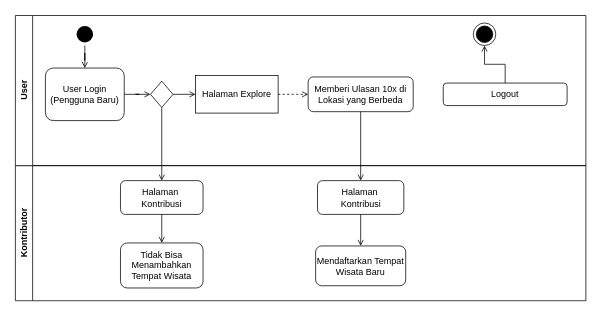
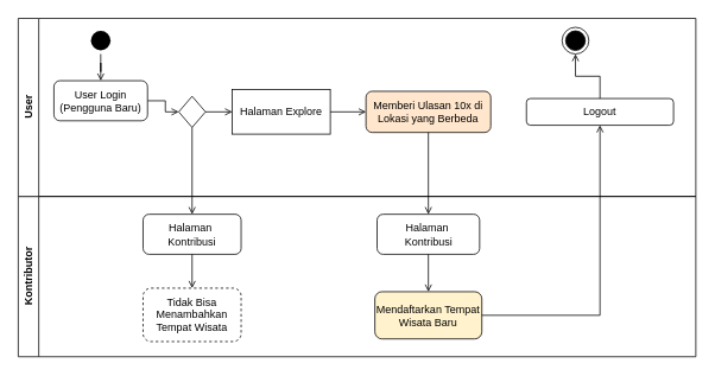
  <mxCell id="0" />
  <mxCell id="1" parent="0" />
  <mxCell id="2" value="Kontributor" style="swimlane;horizontal=0;whiteSpace=wrap;html=1;" vertex="1" parent="1"><mxGeometry x="20" y="220" width="760" height="180" as="geometry" /></mxCell>
- <mxCell id="3" value="Tidak Bisa Menambahkan Tempat Wisata" style="verticalAlign=middle;whiteSpace=wrap;rounded=1;" vertex="1" parent="2"><mxGeometry x="140" y="103" width="110" height="60" as="geometry" /></mxCell>
- <mxCell id="4" value="Mendaftarkan Tempat Wisata Baru" style="verticalAlign=middle;whiteSpace=wrap;rounded=1;" vertex="1" parent="2"><mxGeometry x="400" y="107" width="120" height="53" as="geometry" /></mxCell>
+ <mxCell id="3" value="Tidak Bisa Menambahkan Tempat Wisata" style="verticalAlign=middle;whiteSpace=wrap;rounded=1;dashed=1;" vertex="1" parent="2"><mxGeometry x="140" y="103" width="110" height="60" as="geometry" /></mxCell>
+ <mxCell id="4" value="Mendaftarkan Tempat Wisata Baru" style="verticalAlign=middle;whiteSpace=wrap;rounded=1;fillColor=#fff2cc;" vertex="1" parent="2"><mxGeometry x="400" y="107" width="120" height="53" as="geometry" /></mxCell>
  <mxCell id="5" value="Halaman &#10;Kontribusi" style="verticalAlign=middle;whiteSpace=wrap;rounded=1;" vertex="1" parent="2"><mxGeometry x="140" y="20" width="110" height="45" as="geometry" /></mxCell>
  <mxCell id="6" style="rounded=0;orthogonalLoop=1;jettySize=auto;html=1;entryX=0.5;entryY=0;entryDx=0;entryDy=0;endArrow=open;endFill=0;exitX=0.5;exitY=1;exitDx=0;exitDy=0;edgeStyle=orthogonalEdgeStyle;" edge="1" parent="2" source="5" target="3"><mxGeometry relative="1" as="geometry"><mxPoint x="205" y="-67" as="sourcePoint" /><mxPoint x="205" y="25" as="targetPoint" /></mxGeometry></mxCell>
  <mxCell id="7" value="Halaman &#10;Kontribusi" style="verticalAlign=middle;whiteSpace=wrap;rounded=1;" vertex="1" parent="2"><mxGeometry x="402.5" y="20" width="115" height="45" as="geometry" /></mxCell>
  <mxCell id="8" style="rounded=0;orthogonalLoop=1;jettySize=auto;html=1;entryX=0.5;entryY=0;entryDx=0;entryDy=0;endArrow=open;endFill=0;exitX=0.5;exitY=1;exitDx=0;exitDy=0;edgeStyle=orthogonalEdgeStyle;" edge="1" parent="2" source="7" target="4"><mxGeometry relative="1" as="geometry"><mxPoint x="470" y="-62" as="sourcePoint" /><mxPoint x="470" y="30" as="targetPoint" /></mxGeometry></mxCell>
  <mxCell id="9" value="User" style="swimlane;horizontal=0;whiteSpace=wrap;html=1;" vertex="1" parent="1"><mxGeometry x="20" y="20" width="760" height="200" as="geometry" /></mxCell>
  <mxCell id="10" style="edgeStyle=orthogonalEdgeStyle;rounded=0;orthogonalLoop=1;jettySize=auto;html=1;endArrow=open;endFill=0;" edge="1" parent="9" source="11" target="13"><mxGeometry relative="1" as="geometry" /></mxCell>
  <mxCell id="11" value="" style="ellipse;shape=startState;fillColor=#000000;strokeColor=none;" vertex="1" parent="9"><mxGeometry x="77.5" y="10" width="30" height="30" as="geometry" /></mxCell>
  <mxCell id="12" style="edgeStyle=orthogonalEdgeStyle;rounded=0;orthogonalLoop=1;jettySize=auto;html=1;entryX=0;entryY=0.5;entryDx=0;entryDy=0;endArrow=open;endFill=0;" edge="1" parent="9" source="13" target="14"><mxGeometry relative="1" as="geometry" /></mxCell>
- <mxCell id="13" value="User Login&#10;(Pengguna Baru)" style="verticalAlign=middle;whiteSpace=wrap;rounded=1;" vertex="1" parent="9"><mxGeometry x="40" y="70" width="105" height="70" as="geometry" /></mxCell>
+ <mxCell id="13" value="User Login&#10;(Pengguna Baru)" style="verticalAlign=middle;whiteSpace=wrap;rounded=1;" vertex="1" parent="9"><mxGeometry x="40" y="70" width="105" height="45" as="geometry" /></mxCell>
  <mxCell id="14" value="" style="rhombus;whiteSpace=wrap;html=1;shadow=0;fillStyle=hatch;" vertex="1" parent="9"><mxGeometry x="180" y="87.5" width="30" height="35" as="geometry" /></mxCell>
  <mxCell id="15" value="Halaman Explore" style="verticalAlign=middle;whiteSpace=wrap;rounded=0;" vertex="1" parent="9"><mxGeometry x="240" y="80" width="110" height="50" as="geometry" /></mxCell>
  <mxCell id="16" style="rounded=0;orthogonalLoop=1;jettySize=auto;html=1;entryX=0;entryY=0.5;entryDx=0;entryDy=0;endArrow=open;endFill=0;exitX=1;exitY=0.5;exitDx=0;exitDy=0;" edge="1" parent="9" source="14" target="15"><mxGeometry relative="1" as="geometry"><mxPoint x="253" y="107" as="sourcePoint" /><mxPoint x="300" y="55" as="targetPoint" /></mxGeometry></mxCell>
- <mxCell id="17" value="Memberi Ulasan 10x di Lokasi yang Berbeda" style="verticalAlign=middle;whiteSpace=wrap;rounded=1;" vertex="1" parent="9"><mxGeometry x="390" y="81.88" width="140" height="46.25" as="geometry" /></mxCell>
- <mxCell id="18" style="rounded=0;orthogonalLoop=1;jettySize=auto;html=1;entryX=0;entryY=0.5;entryDx=0;entryDy=0;endArrow=open;endFill=0;exitX=1;exitY=0.5;exitDx=0;exitDy=0;dashed=1;" edge="1" parent="9" source="15" target="17"><mxGeometry relative="1" as="geometry"><mxPoint x="253" y="107" as="sourcePoint" /><mxPoint x="300" y="55" as="targetPoint" /></mxGeometry></mxCell>
+ <mxCell id="17" value="Memberi Ulasan 10x di Lokasi yang Berbeda" style="verticalAlign=middle;whiteSpace=wrap;rounded=1;fillColor=#ffe6cc;" vertex="1" parent="9"><mxGeometry x="390" y="81.88" width="140" height="46.25" as="geometry" /></mxCell>
+ <mxCell id="18" style="rounded=0;orthogonalLoop=1;jettySize=auto;html=1;entryX=0;entryY=0.5;entryDx=0;entryDy=0;endArrow=open;endFill=0;exitX=1;exitY=0.5;exitDx=0;exitDy=0;" edge="1" parent="9" source="15" target="17"><mxGeometry relative="1" as="geometry"><mxPoint x="253" y="107" as="sourcePoint" /><mxPoint x="300" y="55" as="targetPoint" /></mxGeometry></mxCell>
  <mxCell id="19" style="edgeStyle=orthogonalEdgeStyle;rounded=0;orthogonalLoop=1;jettySize=auto;html=1;entryX=0.5;entryY=1;entryDx=0;entryDy=0;endArrow=open;endFill=0;" edge="1" parent="9" source="20" target="21"><mxGeometry relative="1" as="geometry"><mxPoint x="725" y="120" as="targetPoint" /></mxGeometry></mxCell>
  <mxCell id="20" value="Logout" style="verticalAlign=middle;whiteSpace=wrap;rounded=1;" vertex="1" parent="9"><mxGeometry x="570" y="90.01" width="165" height="30" as="geometry" /></mxCell>
  <mxCell id="21" value="" style="ellipse;html=1;shape=endState;fillColor=#000000;strokeColor=#000000;" vertex="1" parent="9"><mxGeometry x="610" y="10" width="30" height="30" as="geometry" /></mxCell>
  <mxCell id="22" style="rounded=0;orthogonalLoop=1;jettySize=auto;html=1;entryX=0.5;entryY=0;entryDx=0;entryDy=0;endArrow=open;endFill=0;exitX=0.5;exitY=1;exitDx=0;exitDy=0;edgeStyle=orthogonalEdgeStyle;" edge="1" parent="1" source="14" target="5"><mxGeometry relative="1" as="geometry"><mxPoint x="272" y="144" as="sourcePoint" /><mxPoint x="320" y="195" as="targetPoint" /></mxGeometry></mxCell>
  <mxCell id="23" style="rounded=0;orthogonalLoop=1;jettySize=auto;html=1;entryX=0.5;entryY=0;entryDx=0;entryDy=0;endArrow=open;endFill=0;exitX=0.5;exitY=1;exitDx=0;exitDy=0;edgeStyle=orthogonalEdgeStyle;" edge="1" parent="1" source="17" target="7"><mxGeometry relative="1" as="geometry"><mxPoint x="225" y="153" as="sourcePoint" /><mxPoint x="225" y="250" as="targetPoint" /></mxGeometry></mxCell>
+ <mxCell id="24" style="edgeStyle=orthogonalEdgeStyle;rounded=0;orthogonalLoop=1;jettySize=auto;html=1;exitX=1;exitY=0.5;exitDx=0;exitDy=0;endArrow=open;endFill=0;" edge="1" parent="1" source="4" target="20"><mxGeometry relative="1" as="geometry"><mxPoint x="325" y="160" as="targetPoint" /><mxPoint x="280" y="363" as="sourcePoint" /></mxGeometry></mxCell>
